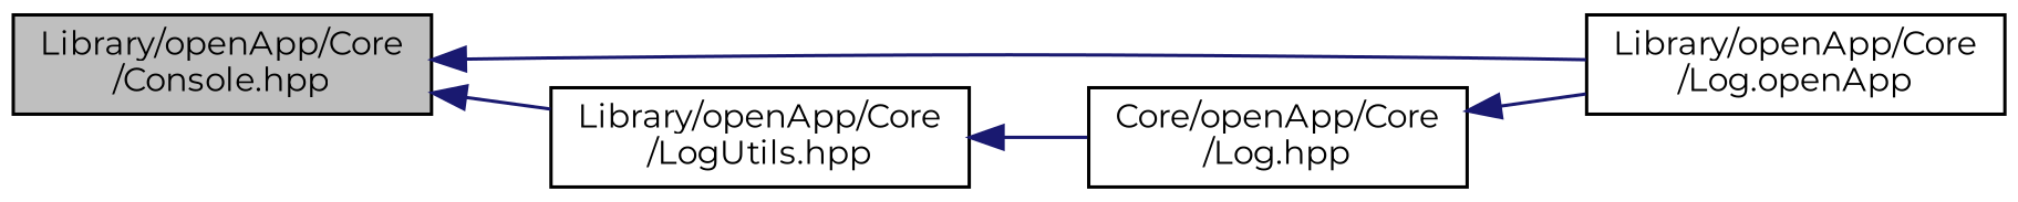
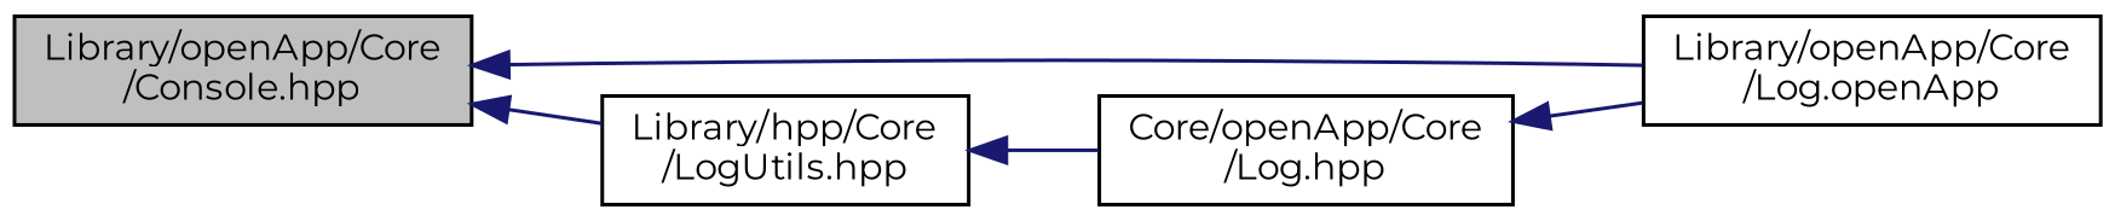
  digraph {
    fontname=Montserrat
    rankdir=LR
    node [color=black fillcolor=white fontname=Montserrat fontsize=10 shape=record style=filled]
    edge [color=midnightblue dir=back fontname=Montserrat fontsize=10 labelfontname=Helvetica labelfontsize=10 style=solid]
    n1 [fillcolor=grey75 fontcolor=black height=0.2 label="Library/openApp/Core\l/Console.hpp" width=0.4]
    n2 [height=0.2 label="Library/openApp/Core\l/Log.openApp" width=0.4]
-   n3 [height=0.2 label="Library/openApp/Core\l/LogUtils.hpp" width=0.4]
+   n3 [height=0.2 label="Library/hpp/Core\l/LogUtils.hpp" width=0.4]
    n4 [height=0.2 label="Core/openApp/Core\l/Log.hpp" width=0.4]
    n1 -> n2
    n1 -> n3
    n3 -> n4
    n4 -> n2
  }
